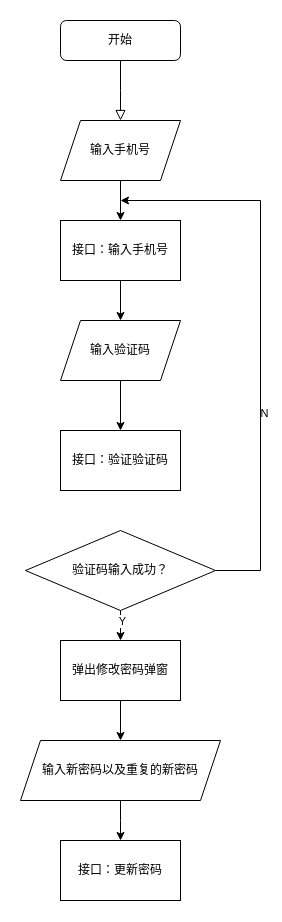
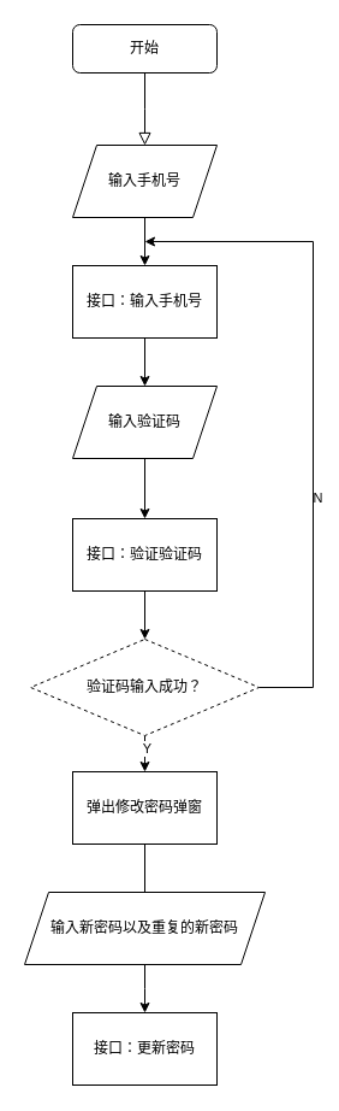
  <mxCell id="0" />
  <mxCell id="1" parent="0" />
  <mxCell id="2" value="" style="rounded=0;html=1;jettySize=auto;orthogonalLoop=1;fontSize=11;endArrow=block;endFill=0;endSize=8;strokeWidth=1;shadow=0;labelBackgroundColor=none;edgeStyle=orthogonalEdgeStyle;" parent="1" source="3" edge="1"><mxGeometry relative="1" as="geometry"><mxPoint x="120" y="120" as="targetPoint" /></mxGeometry></mxCell>
  <mxCell id="3" value="开始" style="rounded=1;whiteSpace=wrap;html=1;fontSize=12;glass=0;strokeWidth=1;shadow=0;" parent="1" vertex="1"><mxGeometry x="60" y="20" width="120" height="40" as="geometry" /></mxCell>
  <mxCell id="4" style="edgeStyle=orthogonalEdgeStyle;rounded=0;orthogonalLoop=1;jettySize=auto;html=1;entryX=0.5;entryY=0;entryDx=0;entryDy=0;" parent="1" source="5" target="7" edge="1"><mxGeometry relative="1" as="geometry" /></mxCell>
  <mxCell id="5" value="输入手机号" style="shape=parallelogram;perimeter=parallelogramPerimeter;whiteSpace=wrap;html=1;fixedSize=1;" parent="1" vertex="1"><mxGeometry x="60" y="120" width="120" height="60" as="geometry" /></mxCell>
  <mxCell id="6" style="edgeStyle=orthogonalEdgeStyle;rounded=0;orthogonalLoop=1;jettySize=auto;html=1;" parent="1" source="7" target="9" edge="1"><mxGeometry relative="1" as="geometry" /></mxCell>
  <mxCell id="7" value="接口：输入手机号" style="rounded=0;whiteSpace=wrap;html=1;" parent="1" vertex="1"><mxGeometry x="60" y="220" width="120" height="60" as="geometry" /></mxCell>
  <mxCell id="8" style="edgeStyle=orthogonalEdgeStyle;rounded=0;orthogonalLoop=1;jettySize=auto;html=1;entryX=0.5;entryY=0;entryDx=0;entryDy=0;" parent="1" source="9" target="11" edge="1"><mxGeometry relative="1" as="geometry"><mxPoint x="120" y="420" as="targetPoint" /></mxGeometry></mxCell>
  <mxCell id="9" value="输入验证码" style="shape=parallelogram;perimeter=parallelogramPerimeter;whiteSpace=wrap;html=1;fixedSize=1;" parent="1" vertex="1"><mxGeometry x="60" y="320" width="120" height="60" as="geometry" /></mxCell>
+ <mxCell id="10" style="edgeStyle=orthogonalEdgeStyle;rounded=0;orthogonalLoop=1;jettySize=auto;html=1;" parent="1" source="11" target="16" edge="1"><mxGeometry relative="1" as="geometry" /></mxCell>
  <mxCell id="11" value="接口：验证验证码" style="rounded=0;whiteSpace=wrap;html=1;" parent="1" vertex="1"><mxGeometry x="60" y="430" width="120" height="60" as="geometry" /></mxCell>
  <mxCell id="12" style="edgeStyle=orthogonalEdgeStyle;rounded=0;orthogonalLoop=1;jettySize=auto;html=1;" parent="1" source="16" target="18" edge="1"><mxGeometry relative="1" as="geometry" /></mxCell>
  <mxCell id="13" value="Y" style="edgeLabel;html=1;align=center;verticalAlign=middle;resizable=0;points=[];" parent="12" vertex="1" connectable="0"><mxGeometry x="0.2" y="1" relative="1" as="geometry"><mxPoint as="offset" /></mxGeometry></mxCell>
  <mxCell id="14" style="edgeStyle=orthogonalEdgeStyle;rounded=0;orthogonalLoop=1;jettySize=auto;html=1;" edge="1" parent="1" source="16"><mxGeometry relative="1" as="geometry"><mxPoint x="120" y="200" as="targetPoint" /><Array as="points"><mxPoint x="260" y="570" /><mxPoint x="260" y="200" /></Array></mxGeometry></mxCell>
  <mxCell id="15" value="N" style="edgeLabel;html=1;align=center;verticalAlign=middle;resizable=0;points=[];" vertex="1" connectable="0" parent="14"><mxGeometry x="-0.269" y="-3" relative="1" as="geometry"><mxPoint as="offset" /></mxGeometry></mxCell>
- <mxCell id="16" value="验证码输入成功？" style="rhombus;whiteSpace=wrap;html=1;" parent="1" vertex="1"><mxGeometry x="25" y="530" width="190" height="80" as="geometry" /></mxCell>
- <mxCell id="17" style="edgeStyle=orthogonalEdgeStyle;rounded=0;orthogonalLoop=1;jettySize=auto;html=1;entryX=0.5;entryY=0;entryDx=0;entryDy=0;" parent="1" source="18" target="20" edge="1"><mxGeometry relative="1" as="geometry" /></mxCell>
+ <mxCell id="16" value="验证码输入成功？" style="rhombus;whiteSpace=wrap;html=1;dashed=1;" parent="1" vertex="1"><mxGeometry x="25" y="530" width="190" height="80" as="geometry" /></mxCell>
+ <mxCell id="17" style="edgeStyle=orthogonalEdgeStyle;rounded=0;orthogonalLoop=1;jettySize=auto;html=1;entryX=0.5;entryY=0;entryDx=0;entryDy=0;endArrow=none;" parent="1" source="18" target="20" edge="1"><mxGeometry relative="1" as="geometry" /></mxCell>
  <mxCell id="18" value="弹出修改密码弹窗" style="rounded=0;whiteSpace=wrap;html=1;" parent="1" vertex="1"><mxGeometry x="60" y="640" width="120" height="60" as="geometry" /></mxCell>
  <mxCell id="19" style="edgeStyle=orthogonalEdgeStyle;rounded=0;orthogonalLoop=1;jettySize=auto;html=1;entryX=0.5;entryY=0;entryDx=0;entryDy=0;" parent="1" source="20" edge="1"><mxGeometry relative="1" as="geometry"><mxPoint x="120" y="840" as="targetPoint" /></mxGeometry></mxCell>
  <mxCell id="20" value="输入新密码以及重复的新密码" style="shape=parallelogram;perimeter=parallelogramPerimeter;whiteSpace=wrap;html=1;fixedSize=1;" parent="1" vertex="1"><mxGeometry x="20" y="740" width="200" height="60" as="geometry" /></mxCell>
  <mxCell id="21" value="接口：更新密码" style="rounded=0;whiteSpace=wrap;html=1;" vertex="1" parent="1"><mxGeometry x="60" y="840" width="120" height="60" as="geometry" /></mxCell>
